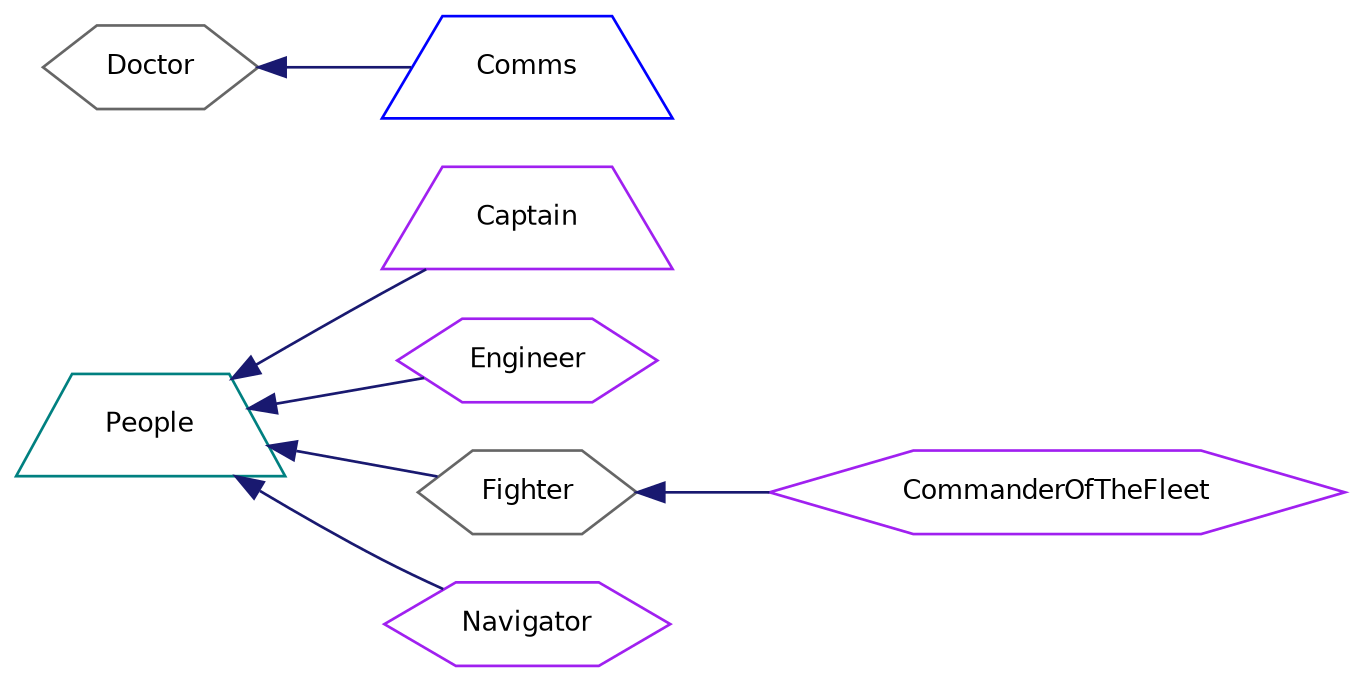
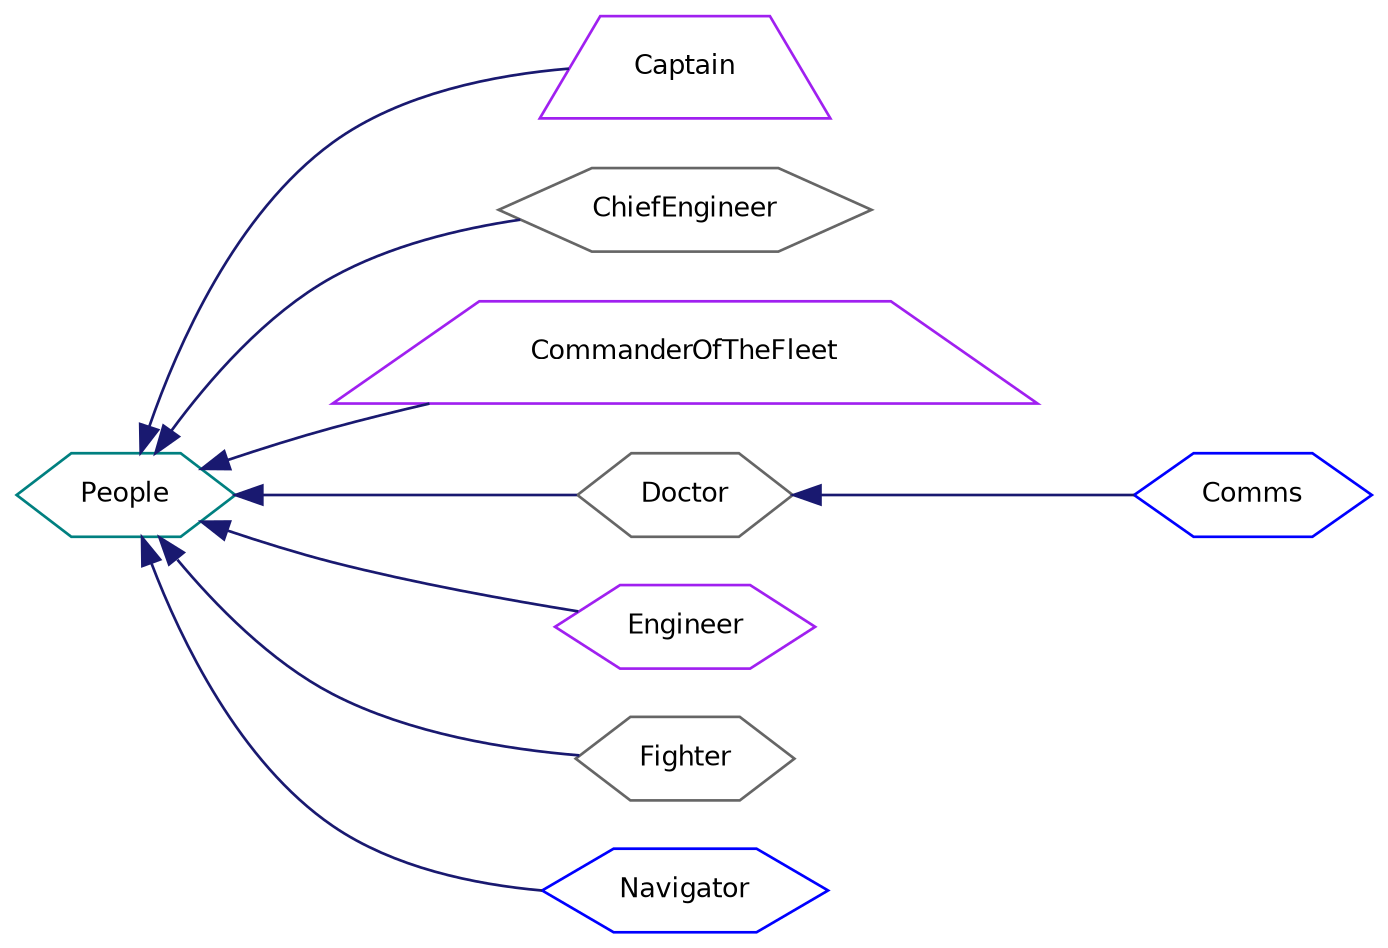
  digraph {
    rankdir=LR
    node [color=purple fillcolor=white fontname=Helvetica fontsize=10 shape=hexagon style=filled]
    edge [color=midnightblue dir=back fontname=Helvetica fontsize=10 labelfontname=Helvetica labelfontsize=10 style=solid]
-   n1 [color=teal height=0.2 label=People shape=trapezium width=0.4]
+   n1 [color=teal height=0.2 label=People width=0.4]
    n2 [height=0.2 label=Captain shape=trapezium width=0.4]
-   n4 [height=0.2 label=CommanderOfTheFleet width=0.4]
+   n3 [color=gray40 height=0.2 label=ChiefEngineer width=0.4]
+   n4 [height=0.2 label=CommanderOfTheFleet shape=trapezium width=0.4]
    n5 [color=gray40 height=0.2 label=Doctor width=0.4]
    n6 [height=0.2 label=Engineer width=0.4]
    n7 [color=gray40 height=0.2 label=Fighter width=0.4]
-   n8 [height=0.2 label=Navigator width=0.4]
-   n9 [color=blue height=0.2 label=Comms shape=trapezium width=0.4]
+   n8 [color=blue height=0.2 label=Navigator width=0.4]
+   n9 [color=blue height=0.2 label=Comms width=0.4]
    n1 -> n2
-   n7 -> n4
+   n1 -> n3
+   n1 -> n4
+   n1 -> n5
    n1 -> n6
    n1 -> n7
    n1 -> n8
    n5 -> n9
  }
